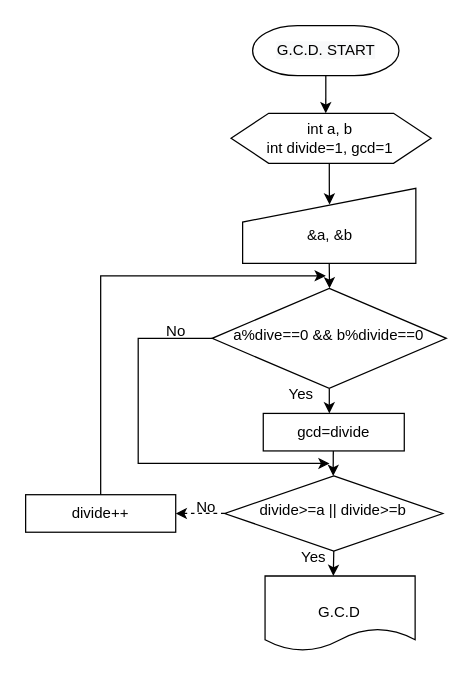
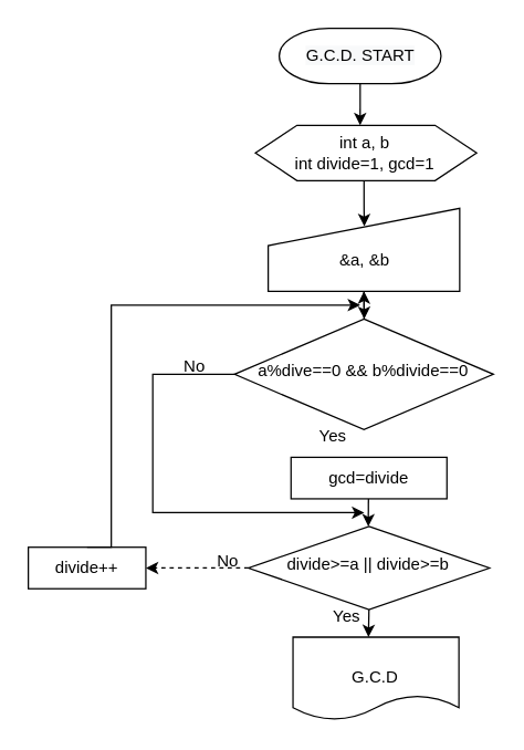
  <mxCell id="0" />
  <mxCell id="1" parent="0" />
- <mxCell id="2" value="" style="edgeStyle=orthogonalEdgeStyle;orthogonalLoop=1;jettySize=auto;html=1;entryX=0.468;entryY=0;entryDx=0;entryDy=0;entryPerimeter=0;" edge="1" parent="1" source="3" target="9"><mxGeometry relative="1" as="geometry" /></mxCell>
+ <mxCell id="2" value="" style="edgeStyle=orthogonalEdgeStyle;orthogonalLoop=1;jettySize=auto;html=1;" edge="1" parent="1" source="3" target="5"><mxGeometry relative="1" as="geometry" /></mxCell>
  <mxCell id="3" value="a%dive==0 &amp;amp;&amp;amp; b%divide==0" style="rhombus;whiteSpace=wrap;html=1;shadow=0;fontFamily=Helvetica;fontSize=12;align=center;strokeWidth=1;spacing=6;spacingTop=-4;" parent="1" vertex="1"><mxGeometry x="169.13" y="230" width="187.25" height="80" as="geometry" /></mxCell>
  <mxCell id="4" value="" style="verticalLabelPosition=bottom;verticalAlign=top;html=1;shape=hexagon;perimeter=hexagonPerimeter2;arcSize=6;size=0.188;rounded=0;shadow=0;glass=0;" vertex="1" parent="1"><mxGeometry x="184.25" y="90" width="160" height="40" as="geometry" /></mxCell>
  <mxCell id="5" value="&lt;br&gt;&amp;amp;a, &amp;amp;b" style="html=1;strokeWidth=1;shape=manualInput;whiteSpace=wrap;rounded=0;size=27;arcSize=11;shadow=0;glass=0;" vertex="1" parent="1"><mxGeometry x="193.5" y="150" width="138.5" height="60" as="geometry" /></mxCell>
  <mxCell id="6" value="&lt;span style=&quot;color: rgb(0, 0, 0); font-family: Helvetica; font-size: 12px; font-style: normal; font-variant-ligatures: normal; font-variant-caps: normal; font-weight: 400; letter-spacing: normal; orphans: 2; text-indent: 0px; text-transform: none; widows: 2; word-spacing: 0px; -webkit-text-stroke-width: 0px; background-color: rgb(248, 249, 250); text-decoration-thickness: initial; text-decoration-style: initial; text-decoration-color: initial; float: none; display: inline !important;&quot;&gt;G.C.D. START&lt;/span&gt;" style="strokeWidth=1;html=1;shape=mxgraph.flowchart.terminator;whiteSpace=wrap;rounded=0;shadow=0;glass=0;align=center;" vertex="1" parent="1"><mxGeometry x="201.5" y="20" width="117" height="40" as="geometry" /></mxCell>
  <mxCell id="7" value="" style="edgeStyle=orthogonalEdgeStyle;orthogonalLoop=1;jettySize=auto;html=1;entryX=0.502;entryY=0.217;entryDx=0;entryDy=0;entryPerimeter=0;" edge="1" parent="1" source="8" target="5"><mxGeometry relative="1" as="geometry" /></mxCell>
  <mxCell id="8" value="int a, b&lt;br&gt;int divide=1, gcd=1" style="text;html=1;resizable=0;autosize=1;align=center;verticalAlign=middle;points=[];fillColor=none;strokeColor=none;rounded=0;shadow=0;glass=0;" vertex="1" parent="1"><mxGeometry x="202.75" y="90" width="120" height="40" as="geometry" /></mxCell>
  <mxCell id="9" value="gcd=divide" style="rounded=0;whiteSpace=wrap;html=1;shadow=0;glass=0;strokeWidth=1;" vertex="1" parent="1"><mxGeometry x="210" y="330" width="112.75" height="30" as="geometry" /></mxCell>
  <mxCell id="10" value="" style="edgeStyle=orthogonalEdgeStyle;orthogonalLoop=1;jettySize=auto;html=1;dashed=1;" edge="1" parent="1" source="11" target="13"><mxGeometry relative="1" as="geometry" /></mxCell>
  <mxCell id="11" value="divide&amp;gt;=a || divide&amp;gt;=b" style="rhombus;whiteSpace=wrap;html=1;shadow=0;fontFamily=Helvetica;fontSize=12;align=center;strokeWidth=1;spacing=6;spacingTop=-4;" vertex="1" parent="1"><mxGeometry x="179.19" y="380" width="174.37" height="60" as="geometry" /></mxCell>
  <mxCell id="12" value="&lt;br&gt;G.C.D" style="shape=document;whiteSpace=wrap;html=1;boundedLbl=1;shadow=0;glass=0;strokeWidth=1;" vertex="1" parent="1"><mxGeometry x="211.43" y="460" width="120" height="60" as="geometry" /></mxCell>
- <mxCell id="13" value="divide++" style="rounded=0;whiteSpace=wrap;html=1;shadow=0;glass=0;strokeWidth=1;" vertex="1" parent="1"><mxGeometry x="20" y="395" width="120" height="30" as="geometry" /></mxCell>
+ <mxCell id="13" value="divide++" style="rounded=0;whiteSpace=wrap;html=1;shadow=0;glass=0;strokeWidth=1;" vertex="1" parent="1"><mxGeometry x="20" y="395" width="85" height="30" as="geometry" /></mxCell>
  <mxCell id="14" value="" style="endArrow=classic;html=1;entryX=0.477;entryY=0;entryDx=0;entryDy=0;entryPerimeter=0;" edge="1" parent="1" target="8"><mxGeometry width="50" height="50" relative="1" as="geometry"><mxPoint x="260" y="60" as="sourcePoint" /><mxPoint x="310" y="10" as="targetPoint" /></mxGeometry></mxCell>
  <mxCell id="15" value="" style="endArrow=classic;html=1;exitX=0.5;exitY=1;exitDx=0;exitDy=0;" edge="1" parent="1" source="5"><mxGeometry width="50" height="50" relative="1" as="geometry"><mxPoint x="270" y="70" as="sourcePoint" /><mxPoint x="263" y="230" as="targetPoint" /></mxGeometry></mxCell>
  <mxCell id="16" value="" style="endArrow=classic;html=1;" edge="1" parent="1"><mxGeometry width="50" height="50" relative="1" as="geometry"><mxPoint x="266" y="360" as="sourcePoint" /><mxPoint x="265.88" y="380" as="targetPoint" /></mxGeometry></mxCell>
  <mxCell id="17" value="" style="endArrow=classic;html=1;exitX=0.5;exitY=1;exitDx=0;exitDy=0;" edge="1" parent="1" source="11"><mxGeometry width="50" height="50" relative="1" as="geometry"><mxPoint x="270" y="410" as="sourcePoint" /><mxPoint x="266" y="460" as="targetPoint" /></mxGeometry></mxCell>
  <mxCell id="18" value="" style="edgeStyle=segmentEdgeStyle;endArrow=classic;html=1;rounded=0;exitX=0.5;exitY=0;exitDx=0;exitDy=0;" edge="1" parent="1" source="13"><mxGeometry width="50" height="50" relative="1" as="geometry"><mxPoint x="80" y="390" as="sourcePoint" /><mxPoint x="260" y="220" as="targetPoint" /><Array as="points"><mxPoint x="80" y="220" /></Array></mxGeometry></mxCell>
  <mxCell id="19" value="" style="edgeStyle=segmentEdgeStyle;endArrow=classic;html=1;rounded=0;exitX=0;exitY=0.5;exitDx=0;exitDy=0;" edge="1" parent="1" source="3"><mxGeometry width="50" height="50" relative="1" as="geometry"><mxPoint x="120" y="250" as="sourcePoint" /><mxPoint x="263" y="370" as="targetPoint" /><Array as="points"><mxPoint x="110" y="270" /></Array></mxGeometry></mxCell>
  <mxCell id="20" value="No" style="text;html=1;resizable=0;autosize=1;align=center;verticalAlign=middle;points=[];fillColor=none;strokeColor=none;rounded=0;shadow=0;glass=0;opacity=0;" vertex="1" parent="1"><mxGeometry x="120" y="250" width="40" height="30" as="geometry" /></mxCell>
  <mxCell id="21" value="No" style="text;html=1;resizable=0;autosize=1;align=center;verticalAlign=middle;points=[];fillColor=none;strokeColor=none;rounded=0;shadow=0;glass=0;opacity=0;" vertex="1" parent="1"><mxGeometry x="144.25" y="390" width="40" height="30" as="geometry" /></mxCell>
  <mxCell id="22" value="Yes" style="text;html=1;resizable=0;autosize=1;align=center;verticalAlign=middle;points=[];fillColor=none;strokeColor=none;rounded=0;shadow=0;glass=0;opacity=0;" vertex="1" parent="1"><mxGeometry x="220" y="300" width="40" height="30" as="geometry" /></mxCell>
  <mxCell id="23" value="Yes" style="text;html=1;resizable=0;autosize=1;align=center;verticalAlign=middle;points=[];fillColor=none;strokeColor=none;rounded=0;shadow=0;glass=0;opacity=0;" vertex="1" parent="1"><mxGeometry x="230" y="430" width="40" height="30" as="geometry" /></mxCell>
